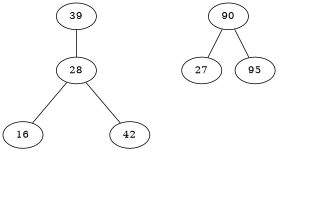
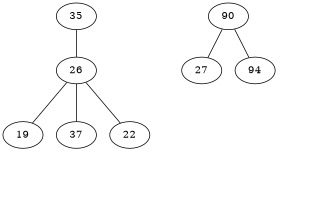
  graph {
    node [style=invis]
    edge [style=invis]
-   39 [style=""]
-   26 [label=28 style=""]
-   19 [label=16 style=""]
-   22 [label=42 style=""]
+   39 [label=35 style=""]
+   26 [style=""]
+   19 [style=""]
+   37 [style=""]
+   22 [style=""]
    90 [style=""]
    n7 [label=27 style=""]
-   94 [label=95 style=""]
+   94 [style=""]
    n9 [label=" " width=0]
    n10 [label=" " width=0]
    n11 [label=" " width=0]
    n12 [label=" " width=0]
    n13 [label=" " width=0]
    n14 [label=" " width=0]
    n15 [label=" " width=0]
    n16 [label=" " width=0]
    n17 [label=" " width=0]
    n18 [label=" " width=0]
    39 -- 26 [style=""]
    26 -- 19 [style=""]
+   26 -- 37 [style=""]
    26 -- 22 [style=""]
+   37 -- n9 [label=" " width=0]
+   37 -- n10 [label=" " width=0]
    22 -- n11 [label=" " width=0]
    22 -- n12 [label=" " width=0]
    90 -- n7 [style=""]
    90 -- 94 [style=""]
    n7 -- n15 [label=" " width=0]
    n7 -- n16 [label=" " width=0]
    94 -- n17 [label=" " width=0]
    94 -- n18 [label=" " width=0]
  }
